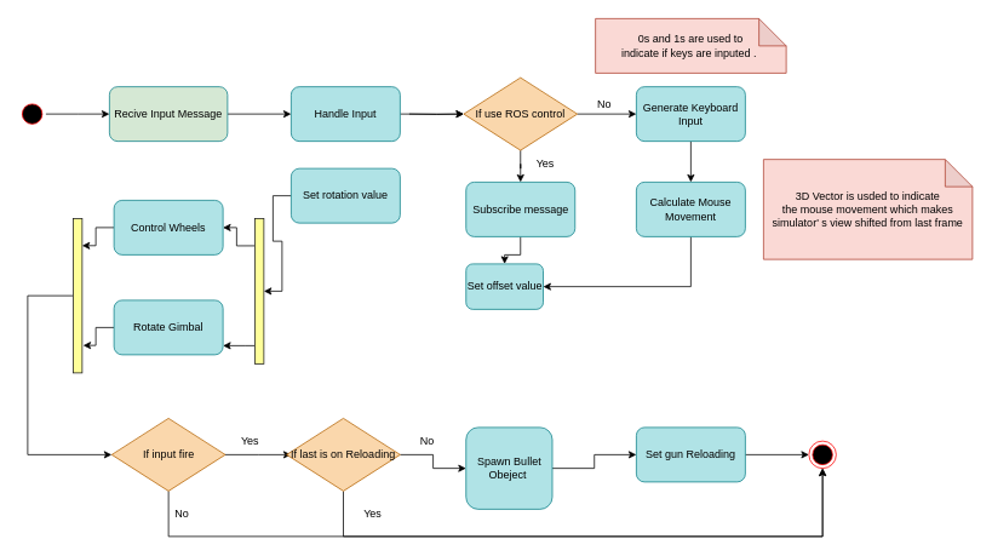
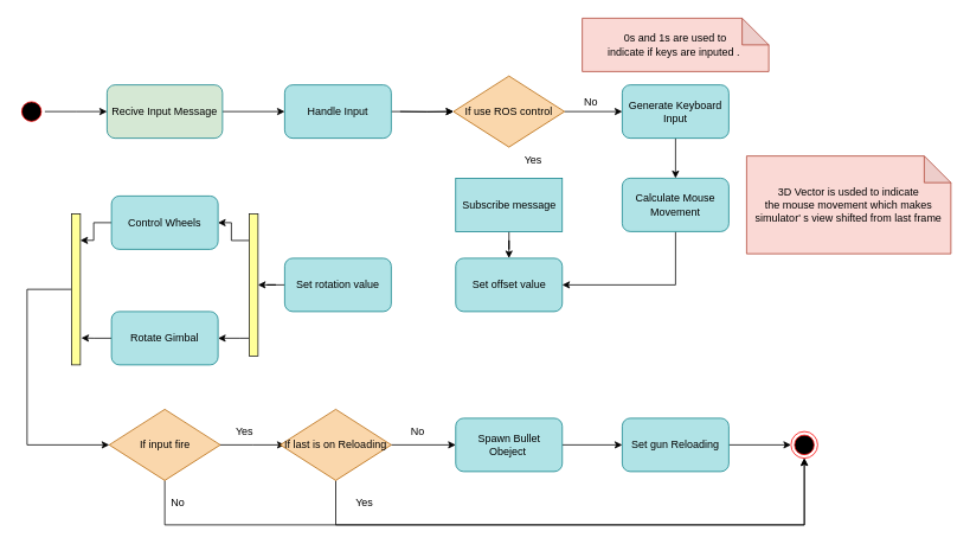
  <mxCell id="0" />
  <mxCell id="1" parent="0" />
  <mxCell id="2" value="" style="edgeStyle=orthogonalEdgeStyle;rounded=0;orthogonalLoop=1;jettySize=auto;html=1;fontColor=#6C8EBF;" edge="1" parent="1" source="3"><mxGeometry relative="1" as="geometry"><mxPoint x="120" y="125" as="targetPoint" /></mxGeometry></mxCell>
  <mxCell id="3" value="" style="ellipse;html=1;shape=startState;fillColor=#000000;strokeColor=#ff0000;fontColor=#6C8EBF;" vertex="1" parent="1"><mxGeometry x="20" y="110" width="30" height="30" as="geometry" /></mxCell>
  <mxCell id="4" value="" style="edgeStyle=orthogonalEdgeStyle;rounded=0;orthogonalLoop=1;jettySize=auto;html=1;fontColor=#6C8EBF;" edge="1" parent="1"><mxGeometry relative="1" as="geometry"><mxPoint x="250" y="125" as="sourcePoint" /><mxPoint x="320" y="125" as="targetPoint" /></mxGeometry></mxCell>
  <mxCell id="5" value="" style="edgeStyle=orthogonalEdgeStyle;rounded=0;orthogonalLoop=1;jettySize=auto;html=1;fontColor=#000000;" edge="1" parent="1" target="8"><mxGeometry relative="1" as="geometry"><mxPoint x="450" y="125" as="sourcePoint" /></mxGeometry></mxCell>
  <mxCell id="6" value="" style="edgeStyle=orthogonalEdgeStyle;rounded=0;orthogonalLoop=1;jettySize=auto;html=1;fontColor=#000000;" edge="1" parent="1" source="8"><mxGeometry relative="1" as="geometry"><mxPoint x="700" y="125" as="targetPoint" /></mxGeometry></mxCell>
- <mxCell id="7" value="" style="edgeStyle=orthogonalEdgeStyle;rounded=0;orthogonalLoop=1;jettySize=auto;html=1;fontColor=#000000;" edge="1" parent="1" source="8" target="14"><mxGeometry relative="1" as="geometry" /></mxCell>
  <mxCell id="8" value="If use ROS control" style="rhombus;whiteSpace=wrap;html=1;fillColor=#fad7ac;strokeColor=#b46504;" vertex="1" parent="1"><mxGeometry x="510" y="85" width="125" height="80" as="geometry" /></mxCell>
  <mxCell id="9" value="" style="edgeStyle=orthogonalEdgeStyle;rounded=0;orthogonalLoop=1;jettySize=auto;html=1;fontColor=#000000;" edge="1" parent="1"><mxGeometry relative="1" as="geometry"><mxPoint x="760" y="155" as="sourcePoint" /><mxPoint x="760" y="200" as="targetPoint" /></mxGeometry></mxCell>
  <mxCell id="10" value="No" style="text;html=1;strokeColor=none;fillColor=none;align=center;verticalAlign=middle;whiteSpace=wrap;rounded=0;fontColor=#000000;" vertex="1" parent="1"><mxGeometry x="635" y="100" width="60" height="30" as="geometry" /></mxCell>
  <mxCell id="11" value="0s and 1s are used to &lt;br&gt;indicate if keys are inputed .&amp;nbsp;" style="shape=note;whiteSpace=wrap;html=1;backgroundOutline=1;darkOpacity=0.05;fillColor=#fad9d5;strokeColor=#ae4132;" vertex="1" parent="1"><mxGeometry x="655" y="20" width="210" height="60" as="geometry" /></mxCell>
  <mxCell id="12" value="3D Vector is usded to indicate &lt;br&gt;the mouse movement which makes simulator' s view shifted from last frame" style="shape=note;whiteSpace=wrap;html=1;backgroundOutline=1;darkOpacity=0.05;fillColor=#fad9d5;strokeColor=#ae4132;" vertex="1" parent="1"><mxGeometry x="840" y="175" width="230" height="110" as="geometry" /></mxCell>
  <mxCell id="13" value="" style="edgeStyle=orthogonalEdgeStyle;rounded=0;orthogonalLoop=1;jettySize=auto;html=1;fontColor=#000000;" edge="1" parent="1" source="14" target="15"><mxGeometry relative="1" as="geometry" /></mxCell>
- <mxCell id="14" value="Subscribe message" style="rounded=1;whiteSpace=wrap;html=1;fillColor=#b0e3e6;strokeColor=#0e8088;" vertex="1" parent="1"><mxGeometry x="512.5" y="200" width="120" height="60" as="geometry" /></mxCell>
- <mxCell id="15" value="Set offset value" style="rounded=1;whiteSpace=wrap;html=1;fillColor=#b0e3e6;strokeColor=#0e8088;" vertex="1" parent="1"><mxGeometry x="512.5" y="290" width="85" height="50" as="geometry" /></mxCell>
+ <mxCell id="14" value="Subscribe message" style="whiteSpace=wrap;html=1;fillColor=#b0e3e6;strokeColor=#0e8088;rounded=0;" vertex="1" parent="1"><mxGeometry x="512.5" y="200" width="120" height="60" as="geometry" /></mxCell>
+ <mxCell id="15" value="Set offset value" style="rounded=1;whiteSpace=wrap;html=1;fillColor=#b0e3e6;strokeColor=#0e8088;" vertex="1" parent="1"><mxGeometry x="512.5" y="290" width="120" height="60" as="geometry" /></mxCell>
  <mxCell id="16" value="Generate Keyboard Input" style="rounded=1;whiteSpace=wrap;html=1;fillColor=#b0e3e6;strokeColor=#0e8088;" vertex="1" parent="1"><mxGeometry x="700" y="95" width="120" height="60" as="geometry" /></mxCell>
  <mxCell id="17" value="&lt;span style=&quot;&quot;&gt;Recive Input Message&lt;/span&gt;" style="rounded=1;whiteSpace=wrap;html=1;fillColor=#d5e8d4;strokeColor=#0e8088;" vertex="1" parent="1"><mxGeometry x="120" y="95" width="130" height="60" as="geometry" /></mxCell>
  <mxCell id="18" value="" style="edgeStyle=orthogonalEdgeStyle;rounded=0;orthogonalLoop=1;jettySize=auto;html=1;fontColor=#000000;" edge="1" parent="1" source="19" target="8"><mxGeometry relative="1" as="geometry" /></mxCell>
  <mxCell id="19" value="Handle Input" style="rounded=1;whiteSpace=wrap;html=1;fillColor=#b0e3e6;strokeColor=#0e8088;" vertex="1" parent="1"><mxGeometry x="320" y="95" width="120" height="60" as="geometry" /></mxCell>
  <mxCell id="20" style="edgeStyle=orthogonalEdgeStyle;rounded=0;orthogonalLoop=1;jettySize=auto;html=1;entryX=1;entryY=0.5;entryDx=0;entryDy=0;fontColor=#000000;exitX=0.5;exitY=1;exitDx=0;exitDy=0;" edge="1" parent="1" source="21" target="15"><mxGeometry relative="1" as="geometry" /></mxCell>
  <mxCell id="21" value="Calculate Mouse Movement" style="rounded=1;whiteSpace=wrap;html=1;fillColor=#b0e3e6;strokeColor=#0e8088;" vertex="1" parent="1"><mxGeometry x="700" y="200" width="120" height="60" as="geometry" /></mxCell>
  <mxCell id="22" value="" style="edgeStyle=orthogonalEdgeStyle;rounded=0;orthogonalLoop=1;jettySize=auto;html=1;fontColor=#000000;" edge="1" parent="1" source="23" target="26"><mxGeometry relative="1" as="geometry" /></mxCell>
- <mxCell id="23" value="Set rotation value" style="rounded=1;whiteSpace=wrap;html=1;fillColor=#b0e3e6;strokeColor=#0e8088;fontColor=#000000;" vertex="1" parent="1"><mxGeometry x="320" y="185" width="120" height="60" as="geometry" /></mxCell>
+ <mxCell id="23" value="Set rotation value" style="rounded=1;whiteSpace=wrap;html=1;fillColor=#b0e3e6;strokeColor=#0e8088;fontColor=#000000;" vertex="1" parent="1"><mxGeometry x="320" y="290" width="120" height="60" as="geometry" /></mxCell>
  <mxCell id="24" value="" style="edgeStyle=orthogonalEdgeStyle;rounded=0;orthogonalLoop=1;jettySize=auto;html=1;fontColor=#000000;" edge="1" parent="1" source="26" target="32"><mxGeometry relative="1" as="geometry"><Array as="points"><mxPoint x="270" y="380" /><mxPoint x="270" y="380" /></Array></mxGeometry></mxCell>
  <mxCell id="25" style="edgeStyle=orthogonalEdgeStyle;rounded=0;orthogonalLoop=1;jettySize=auto;html=1;fontColor=#000000;entryX=1;entryY=0.5;entryDx=0;entryDy=0;exitX=0;exitY=0.188;exitDx=0;exitDy=0;exitPerimeter=0;" edge="1" parent="1" source="26" target="30"><mxGeometry relative="1" as="geometry"><mxPoint x="255" y="270" as="targetPoint" /></mxGeometry></mxCell>
  <mxCell id="26" value="" style="html=1;points=[];perimeter=orthogonalPerimeter;strokeColor=#1A1A1A;fontColor=#000000;fillColor=#FFFF99;" vertex="1" parent="1"><mxGeometry x="280" y="240" width="10" height="160" as="geometry" /></mxCell>
  <mxCell id="27" style="edgeStyle=orthogonalEdgeStyle;rounded=0;orthogonalLoop=1;jettySize=auto;html=1;entryX=0;entryY=0.5;entryDx=0;entryDy=0;fontColor=#000000;" edge="1" parent="1" source="28" target="35"><mxGeometry relative="1" as="geometry"><Array as="points"><mxPoint x="30" y="325" /><mxPoint x="30" y="500" /></Array></mxGeometry></mxCell>
  <mxCell id="28" value="" style="html=1;points=[];perimeter=orthogonalPerimeter;strokeColor=#1A1A1A;fontColor=#000000;fillColor=#FFFF99;" vertex="1" parent="1"><mxGeometry x="80" y="240" width="10" height="170" as="geometry" /></mxCell>
  <mxCell id="29" style="edgeStyle=orthogonalEdgeStyle;rounded=0;orthogonalLoop=1;jettySize=auto;html=1;entryX=0.994;entryY=0.176;entryDx=0;entryDy=0;entryPerimeter=0;fontColor=#000000;" edge="1" parent="1" source="30" target="28"><mxGeometry relative="1" as="geometry" /></mxCell>
  <mxCell id="30" value="Control Wheels" style="rounded=1;whiteSpace=wrap;html=1;fillColor=#b0e3e6;strokeColor=#0e8088;fontColor=#000000;" vertex="1" parent="1"><mxGeometry x="125" y="220" width="120" height="60" as="geometry" /></mxCell>
  <mxCell id="31" style="edgeStyle=orthogonalEdgeStyle;rounded=0;orthogonalLoop=1;jettySize=auto;html=1;entryX=1.106;entryY=0.822;entryDx=0;entryDy=0;entryPerimeter=0;fontColor=#000000;" edge="1" parent="1" source="32" target="28"><mxGeometry relative="1" as="geometry" /></mxCell>
- <mxCell id="32" value="Rotate Gimbal" style="rounded=1;whiteSpace=wrap;html=1;fillColor=#b0e3e6;strokeColor=#0e8088;fontColor=#000000;" vertex="1" parent="1"><mxGeometry x="125" y="330" width="120" height="60" as="geometry" /></mxCell>
+ <mxCell id="32" value="Rotate Gimbal" style="rounded=1;whiteSpace=wrap;html=1;fillColor=#b0e3e6;strokeColor=#0e8088;fontColor=#000000;" vertex="1" parent="1"><mxGeometry x="125" y="350" width="120" height="60" as="geometry" /></mxCell>
  <mxCell id="33" value="" style="edgeStyle=orthogonalEdgeStyle;rounded=0;orthogonalLoop=1;jettySize=auto;html=1;fontColor=#000000;" edge="1" parent="1" source="35"><mxGeometry relative="1" as="geometry"><mxPoint x="320" y="500" as="targetPoint" /></mxGeometry></mxCell>
  <mxCell id="34" style="edgeStyle=orthogonalEdgeStyle;rounded=0;orthogonalLoop=1;jettySize=auto;html=1;entryX=0.5;entryY=1;entryDx=0;entryDy=0;fontColor=#000000;" edge="1" parent="1" source="35" target="46"><mxGeometry relative="1" as="geometry"><Array as="points"><mxPoint x="185" y="590" /><mxPoint x="905" y="590" /></Array></mxGeometry></mxCell>
  <mxCell id="35" value="If input fire" style="rhombus;whiteSpace=wrap;html=1;fillColor=#fad7ac;strokeColor=#b46504;" vertex="1" parent="1"><mxGeometry x="122.5" y="460" width="125" height="80" as="geometry" /></mxCell>
  <mxCell id="36" value="Yes" style="text;html=1;strokeColor=none;fillColor=none;align=center;verticalAlign=middle;whiteSpace=wrap;rounded=0;fontColor=#000000;" vertex="1" parent="1"><mxGeometry x="570" y="165" width="60" height="30" as="geometry" /></mxCell>
  <mxCell id="37" value="Yes" style="text;html=1;strokeColor=none;fillColor=none;align=center;verticalAlign=middle;whiteSpace=wrap;rounded=0;fontColor=#000000;" vertex="1" parent="1"><mxGeometry x="245" y="470" width="60" height="30" as="geometry" /></mxCell>
  <mxCell id="38" value="" style="edgeStyle=orthogonalEdgeStyle;rounded=0;orthogonalLoop=1;jettySize=auto;html=1;fontColor=#000000;" edge="1" parent="1" source="40" target="42"><mxGeometry relative="1" as="geometry" /></mxCell>
  <mxCell id="39" style="edgeStyle=orthogonalEdgeStyle;rounded=0;orthogonalLoop=1;jettySize=auto;html=1;entryX=0.5;entryY=1;entryDx=0;entryDy=0;fontColor=#000000;" edge="1" parent="1" source="40" target="46"><mxGeometry relative="1" as="geometry"><Array as="points"><mxPoint x="377" y="590" /><mxPoint x="905" y="590" /></Array></mxGeometry></mxCell>
  <mxCell id="40" value="If last is on Reloading" style="rhombus;whiteSpace=wrap;html=1;fillColor=#fad7ac;strokeColor=#b46504;" vertex="1" parent="1"><mxGeometry x="315" y="460" width="125" height="80" as="geometry" /></mxCell>
  <mxCell id="41" value="" style="edgeStyle=orthogonalEdgeStyle;rounded=0;orthogonalLoop=1;jettySize=auto;html=1;fontColor=#000000;" edge="1" parent="1" source="42" target="45"><mxGeometry relative="1" as="geometry" /></mxCell>
- <mxCell id="42" value="Spawn Bullet Obeject&amp;nbsp;" style="rounded=1;whiteSpace=wrap;html=1;fillColor=#b0e3e6;strokeColor=#0e8088;" vertex="1" parent="1"><mxGeometry x="512.5" y="470" width="95" height="90" as="geometry" /></mxCell>
+ <mxCell id="42" value="Spawn Bullet Obeject&amp;nbsp;" style="rounded=1;whiteSpace=wrap;html=1;fillColor=#b0e3e6;strokeColor=#0e8088;" vertex="1" parent="1"><mxGeometry x="512.5" y="470" width="120" height="60" as="geometry" /></mxCell>
  <mxCell id="43" value="No" style="text;html=1;strokeColor=none;fillColor=none;align=center;verticalAlign=middle;whiteSpace=wrap;rounded=0;fontColor=#000000;" vertex="1" parent="1"><mxGeometry x="170" y="550" width="60" height="30" as="geometry" /></mxCell>
  <mxCell id="44" value="" style="edgeStyle=orthogonalEdgeStyle;rounded=0;orthogonalLoop=1;jettySize=auto;html=1;fontColor=#000000;" edge="1" parent="1" source="45" target="46"><mxGeometry relative="1" as="geometry" /></mxCell>
  <mxCell id="45" value="Set gun Reloading" style="whiteSpace=wrap;html=1;fillColor=#b0e3e6;strokeColor=#0e8088;rounded=1;" vertex="1" parent="1"><mxGeometry x="700" y="470" width="120" height="60" as="geometry" /></mxCell>
  <mxCell id="46" value="" style="ellipse;html=1;shape=endState;fillColor=#000000;strokeColor=#ff0000;fontColor=#000000;" vertex="1" parent="1"><mxGeometry x="890" y="485" width="30" height="30" as="geometry" /></mxCell>
  <mxCell id="47" value="No" style="text;html=1;strokeColor=none;fillColor=none;align=center;verticalAlign=middle;whiteSpace=wrap;rounded=0;fontColor=#000000;" vertex="1" parent="1"><mxGeometry x="440" y="470" width="60" height="30" as="geometry" /></mxCell>
  <mxCell id="48" value="Yes" style="text;html=1;strokeColor=none;fillColor=none;align=center;verticalAlign=middle;whiteSpace=wrap;rounded=0;fontColor=#000000;" vertex="1" parent="1"><mxGeometry x="380" y="550" width="60" height="30" as="geometry" /></mxCell>
